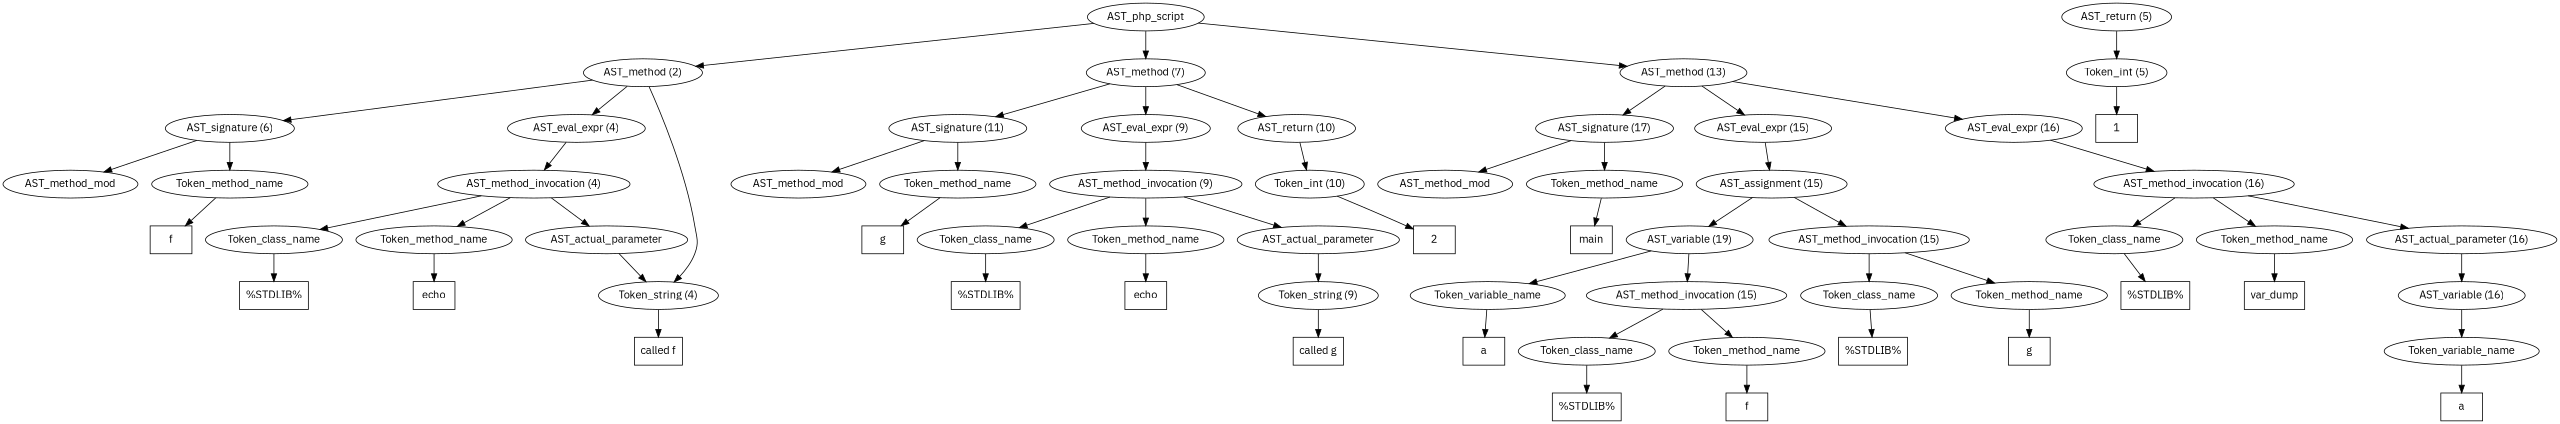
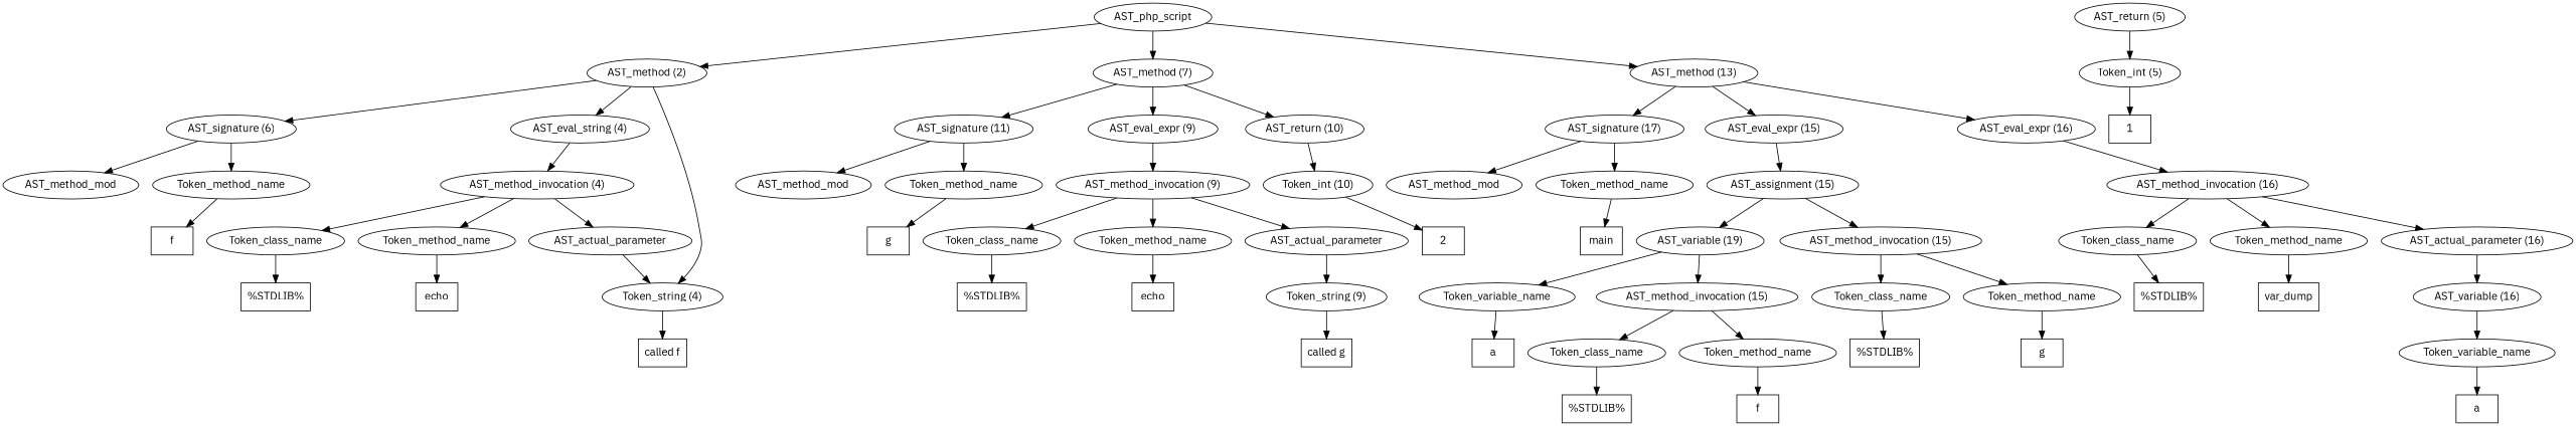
  digraph {
    fontname="IBM Plex Sans"
    node [fontname="IBM Plex Sans"]
    edge [fontname="IBM Plex Sans"]
    n1 [label=AST_php_script]
    n2 [label="AST_method (2)"]
    n3 [label="AST_method (7)"]
    n4 [label="AST_method (13)"]
    n5 [label="AST_signature (6)"]
-   n6 [label="AST_eval_expr (4)"]
+   n6 [label="AST_eval_string (4)"]
    n7 [label="Token_string (4)"]
    n8 [label="AST_signature (11)"]
    n9 [label="AST_eval_expr (9)"]
    n10 [label="AST_return (10)"]
    n11 [label="AST_signature (17)"]
    n12 [label="AST_eval_expr (15)"]
    n13 [label="AST_eval_expr (16)"]
    n14 [label=AST_method_mod]
    n15 [label=Token_method_name]
    n16 [label="AST_method_invocation (4)"]
    n17 [label="AST_return (5)"]
    n18 [label="Token_int (5)"]
    n19 [label=f shape=box]
    n20 [label=Token_class_name]
    n21 [label=Token_method_name]
    n22 [label=AST_actual_parameter]
    n23 [label="%STDLIB%" shape=box]
    n24 [label=echo shape=box]
    n25 [label="called f" shape=box]
    n26 [label=1 shape=box]
    n27 [label=AST_method_mod]
    n28 [label=Token_method_name]
    n29 [label="AST_method_invocation (9)"]
    n30 [label="Token_int (10)"]
    n31 [label=g shape=box]
    n32 [label=Token_class_name]
    n33 [label=Token_method_name]
    n34 [label=AST_actual_parameter]
    n35 [label="%STDLIB%" shape=box]
    n36 [label=echo shape=box]
    n37 [label="Token_string (9)"]
    n38 [label="called g" shape=box]
    n39 [label=2 shape=box]
    n40 [label=AST_method_mod]
    n41 [label=Token_method_name]
    n42 [label="AST_assignment (15)"]
    n43 [label="AST_method_invocation (16)"]
    n44 [label=main shape=box]
    n45 [label="AST_variable (19)"]
    n46 [label="AST_method_invocation (15)"]
    n47 [label=Token_variable_name]
    n48 [label="AST_method_invocation (15)"]
    n49 [label=Token_class_name]
    n50 [label=Token_method_name]
    n51 [label=a shape=box]
    n52 [label=Token_class_name]
    n53 [label=Token_method_name]
    n54 [label="%STDLIB%" shape=box]
    n55 [label=f shape=box]
    n56 [label="%STDLIB%" shape=box]
    n57 [label=g shape=box]
    n58 [label=Token_class_name]
    n59 [label=Token_method_name]
    n60 [label="AST_actual_parameter (16)"]
    n61 [label="%STDLIB%" shape=box]
    n62 [label=var_dump shape=box]
    n63 [label="AST_variable (16)"]
    n64 [label=Token_variable_name]
    n65 [label=a shape=box]
    n1 -> n2
    n1 -> n3
    n1 -> n4
    n2 -> n5
    n2 -> n6
    n2 -> n7
    n3 -> n8
    n3 -> n9
    n3 -> n10
    n4 -> n11
    n4 -> n12
    n4 -> n13
    n5 -> n14
    n5 -> n15
    n6 -> n16
    n7 -> n25
    n8 -> n27
    n8 -> n28
    n9 -> n29
    n10 -> n30
    n11 -> n40
    n11 -> n41
    n12 -> n42
    n13 -> n43
    n15 -> n19
    n16 -> n20
    n16 -> n21
    n16 -> n22
    n17 -> n18
    n18 -> n26
    n20 -> n23
    n21 -> n24
    n22 -> n7
    n28 -> n31
    n29 -> n32
    n29 -> n33
    n29 -> n34
    n30 -> n39
    n32 -> n35
    n33 -> n36
    n34 -> n37
    n37 -> n38
    n41 -> n44
    n42 -> n45
    n42 -> n46
    n43 -> n58
    n43 -> n59
    n43 -> n60
    n45 -> n47
    n45 -> n48
    n46 -> n49
    n46 -> n50
    n47 -> n51
    n48 -> n52
    n48 -> n53
    n49 -> n56
    n50 -> n57
    n52 -> n54
    n53 -> n55
    n58 -> n61
    n59 -> n62
    n60 -> n63
    n63 -> n64
    n64 -> n65
  }
